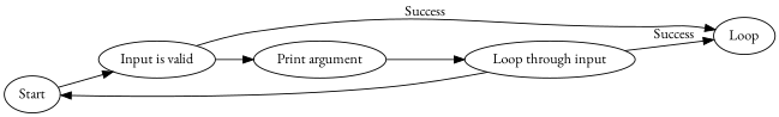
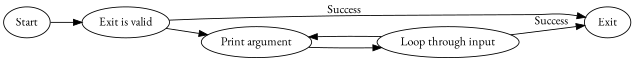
  digraph {
    fontname="EB Garamond"
    rankdir=LR
    node [fontname="EB Garamond"]
    edge [fontname="EB Garamond"]
    n1 [label=Start]
-   n2 [label="Input is valid"]
-   n3 [label=Loop]
+   n2 [label="Exit is valid"]
+   n3 [label=Exit]
    n4 [label="Print argument"]
    n5 [label="Loop through input"]
    n1 -> n2
    n2 -> n3 [label=Success]
    n2 -> n4
    n4 -> n5
    n5 -> n3 [label=Success]
-   n5 -> n1
+   n5 -> n4
  }
